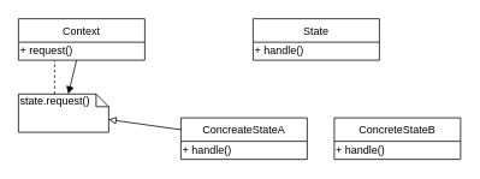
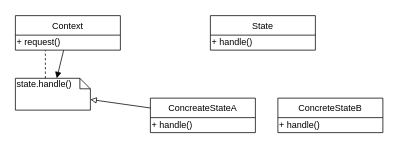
  <mxCell id="0" />
  <mxCell id="1" parent="0" />
  <mxCell id="2" style="edgeStyle=none;rounded=0;orthogonalLoop=1;jettySize=auto;html=1;endArrow=block;endFill=1;" edge="1" parent="1" source="3" target="13"><mxGeometry relative="1" as="geometry" /></mxCell>
  <mxCell id="3" value="Context" style="swimlane;fontStyle=0;childLayout=stackLayout;horizontal=1;startSize=26;fillColor=none;horizontalStack=0;resizeParent=1;resizeParentMax=0;resizeLast=0;collapsible=1;marginBottom=0;" vertex="1" parent="1"><mxGeometry x="20" y="20" width="140" height="46" as="geometry" /></mxCell>
  <mxCell id="4" value="+ request()" style="text;html=1;align=left;verticalAlign=middle;resizable=0;points=[];autosize=1;" vertex="1" parent="3"><mxGeometry y="26" width="140" height="20" as="geometry" /></mxCell>
  <mxCell id="5" value="State" style="swimlane;fontStyle=0;childLayout=stackLayout;horizontal=1;startSize=26;fillColor=none;horizontalStack=0;resizeParent=1;resizeParentMax=0;resizeLast=0;collapsible=1;marginBottom=0;" vertex="1" parent="1"><mxGeometry x="280" y="20" width="140" height="46" as="geometry" /></mxCell>
  <mxCell id="6" value="+ handle()" style="text;html=1;align=left;verticalAlign=middle;resizable=0;points=[];autosize=1;" vertex="1" parent="5"><mxGeometry y="26" width="140" height="20" as="geometry" /></mxCell>
  <mxCell id="7" style="rounded=0;orthogonalLoop=1;jettySize=auto;html=1;endArrow=block;endFill=0;" edge="1" parent="1" source="8" target="13"><mxGeometry relative="1" as="geometry" /></mxCell>
  <mxCell id="8" value="ConcreateStateA" style="swimlane;fontStyle=0;childLayout=stackLayout;horizontal=1;startSize=26;fillColor=none;horizontalStack=0;resizeParent=1;resizeParentMax=0;resizeLast=0;collapsible=1;marginBottom=0;" vertex="1" parent="1"><mxGeometry x="200" y="130" width="140" height="46" as="geometry" /></mxCell>
  <mxCell id="9" value="+ handle()" style="text;html=1;align=left;verticalAlign=middle;resizable=0;points=[];autosize=1;" vertex="1" parent="8"><mxGeometry y="26" width="140" height="20" as="geometry" /></mxCell>
  <mxCell id="10" value="ConcreteStateB" style="swimlane;fontStyle=0;childLayout=stackLayout;horizontal=1;startSize=26;fillColor=none;horizontalStack=0;resizeParent=1;resizeParentMax=0;resizeLast=0;collapsible=1;marginBottom=0;" vertex="1" parent="1"><mxGeometry x="370" y="130" width="140" height="46" as="geometry" /></mxCell>
  <mxCell id="11" value="+ handle()" style="text;html=1;align=left;verticalAlign=middle;resizable=0;points=[];autosize=1;" vertex="1" parent="10"><mxGeometry y="26" width="140" height="20" as="geometry" /></mxCell>
  <mxCell id="12" value="" style="group" vertex="1" connectable="0" parent="1"><mxGeometry x="20" y="66" width="100" height="80" as="geometry" /></mxCell>
- <mxCell id="13" value="state.request()" style="shape=note;whiteSpace=wrap;html=1;size=14;verticalAlign=top;align=left;spacingTop=-6;" vertex="1" parent="12"><mxGeometry y="37.576" width="100" height="42.424" as="geometry" /></mxCell>
+ <mxCell id="13" value="state.handle()" style="shape=note;whiteSpace=wrap;html=1;size=14;verticalAlign=top;align=left;spacingTop=-6;" vertex="1" parent="12"><mxGeometry y="37.576" width="100" height="42.424" as="geometry" /></mxCell>
  <mxCell id="14" value="" style="endArrow=none;dashed=1;html=1;" edge="1" parent="12"><mxGeometry width="50" height="50" relative="1" as="geometry"><mxPoint x="40" y="37.576" as="sourcePoint" /><mxPoint x="40" as="targetPoint" /></mxGeometry></mxCell>
